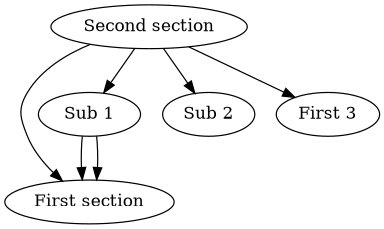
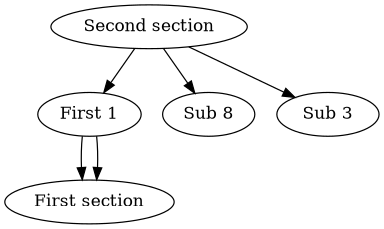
  digraph {
    n1 [label="First section"]
    n2 [label="Second section"]
-   n3 [label="Sub 1"]
-   n4 [label="Sub 2"]
-   n5 [label="First 3"]
-   n2 -> n1
+   n3 [label="First 1"]
+   n4 [label="Sub 8"]
+   n5 [label="Sub 3"]
    n2 -> n3
    n2 -> n4
    n2 -> n5
    n3 -> n1
    n3 -> n1
  }
